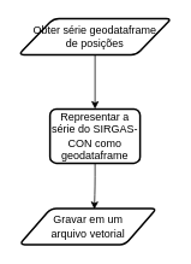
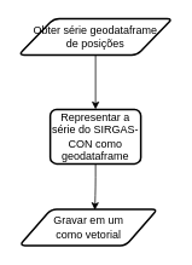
  <mxCell id="0" />
  <mxCell id="1" parent="0" />
  <mxCell id="2" style="edgeStyle=orthogonalEdgeStyle;html=1;exitX=0.5;exitY=1;exitDx=0;exitDy=0;" parent="1" source="3" target="5" edge="1"><mxGeometry relative="1" as="geometry"><mxPoint x="435" y="210" as="targetPoint" /></mxGeometry></mxCell>
  <mxCell id="3" value="Obter série geodataframe&lt;br&gt;de posições" style="shape=parallelogram;html=1;strokeWidth=2;perimeter=parallelogramPerimeter;whiteSpace=wrap;rounded=1;arcSize=12;size=0.23;" parent="1" vertex="1"><mxGeometry x="20" y="20" width="170" height="40" as="geometry" /></mxCell>
  <mxCell id="4" style="edgeStyle=orthogonalEdgeStyle;html=1;entryX=0.546;entryY=0.025;entryDx=0;entryDy=0;entryPerimeter=0;" parent="1" source="5" target="6" edge="1"><mxGeometry relative="1" as="geometry"><mxPoint x="155" y="150" as="targetPoint" /></mxGeometry></mxCell>
  <mxCell id="5" value="Representar a&lt;br&gt;série do SIRGAS-CON como geodataframe" style="rounded=1;whiteSpace=wrap;html=1;absoluteArcSize=1;arcSize=14;strokeWidth=2;" parent="1" vertex="1"><mxGeometry x="55" y="120" width="100" height="60" as="geometry" /></mxCell>
- <mxCell id="6" value="Gravar em um &lt;br&gt;arquivo vetorial" style="shape=parallelogram;html=1;strokeWidth=2;perimeter=parallelogramPerimeter;whiteSpace=wrap;rounded=1;arcSize=12;size=0.23;" vertex="1" parent="1"><mxGeometry x="21" y="230" width="152.5" height="40" as="geometry" /></mxCell>
+ <mxCell id="6" value="Gravar em um &lt;br&gt;como vetorial" style="shape=parallelogram;html=1;strokeWidth=2;perimeter=parallelogramPerimeter;whiteSpace=wrap;rounded=1;arcSize=12;size=0.23;" vertex="1" parent="1"><mxGeometry x="21" y="230" width="152.5" height="40" as="geometry" /></mxCell>
